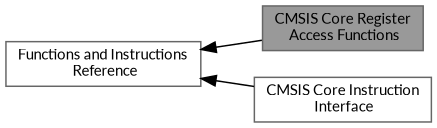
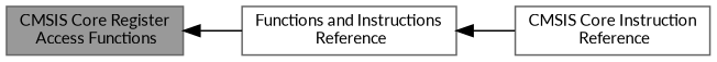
  digraph {
    fontname=Lato
    rankdir=LR
    node [color=grey40 fillcolor=white fontname=Lato fontsize=10 shape=box style=filled]
    edge [dir=back fontname=Lato fontsize=10 labelfontname=Helvetica labelfontsize=10 shape=plaintext style=solid]
    n1 [height=0.2 label="Functions and Instructions\l Reference" width=0.4]
    n2 [color=gray40 fillcolor=grey60 fontcolor=black height=0.2 label="CMSIS Core Register\l Access Functions" width=0.4]
-   n3 [height=0.2 label="CMSIS Core Instruction\l Interface" width=0.4]
-   n1 -> n2
+   n3 [height=0.2 label="CMSIS Core Instruction\l Reference" width=0.4]
+   n2 -> n1
    n1 -> n3
  }
